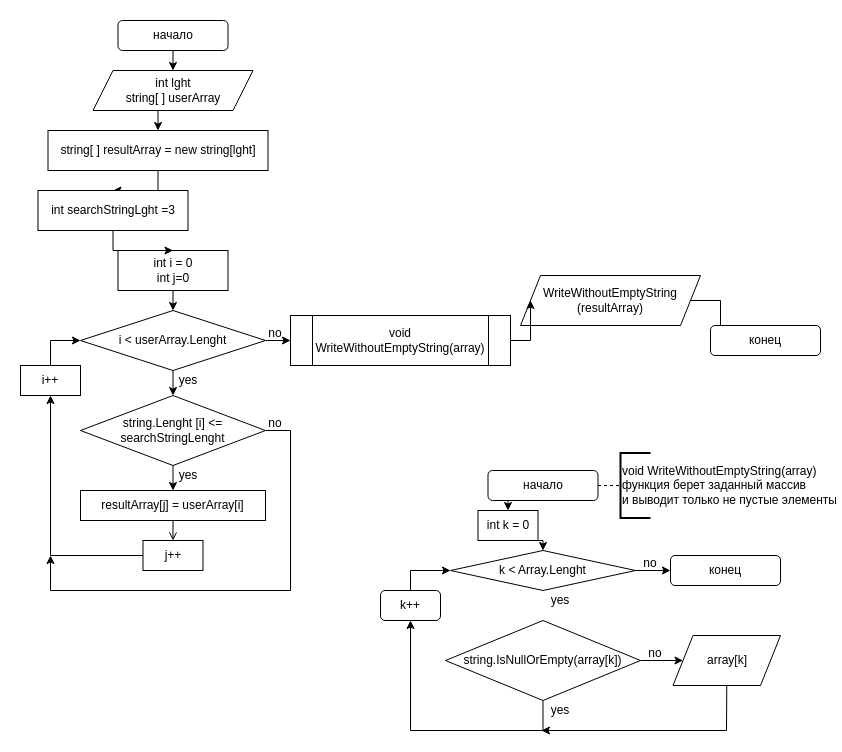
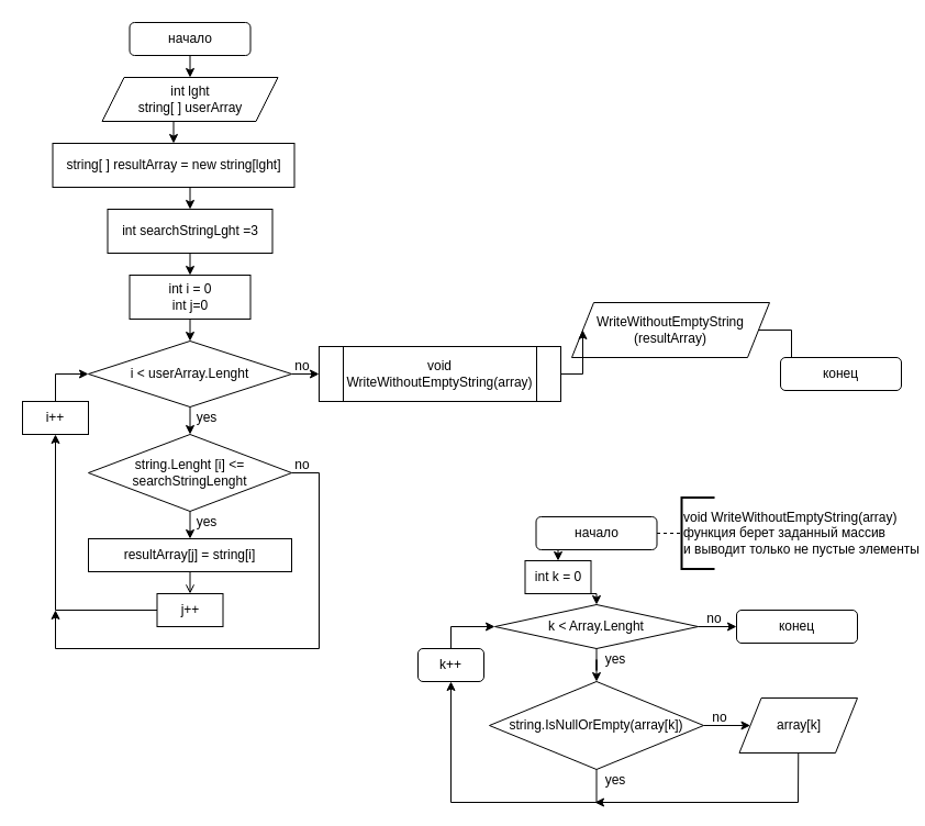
  <mxCell id="0" />
  <mxCell id="1" parent="0" />
  <mxCell id="2" style="edgeStyle=orthogonalEdgeStyle;rounded=0;orthogonalLoop=1;jettySize=auto;html=1;exitX=0.5;exitY=1;exitDx=0;exitDy=0;entryX=0.5;entryY=0;entryDx=0;entryDy=0;" edge="1" parent="1" source="3" target="5"><mxGeometry relative="1" as="geometry" /></mxCell>
  <mxCell id="3" value="начало" style="rounded=1;whiteSpace=wrap;html=1;" parent="1" vertex="1"><mxGeometry x="117.5" y="20" width="110" height="30" as="geometry" /></mxCell>
  <mxCell id="4" style="edgeStyle=orthogonalEdgeStyle;rounded=0;orthogonalLoop=1;jettySize=auto;html=1;exitX=0.5;exitY=1;exitDx=0;exitDy=0;entryX=0.5;entryY=0;entryDx=0;entryDy=0;" edge="1" parent="1" source="5" target="7"><mxGeometry relative="1" as="geometry" /></mxCell>
  <mxCell id="5" value="int lght&lt;br&gt;string[ ] userArray" style="shape=parallelogram;perimeter=parallelogramPerimeter;whiteSpace=wrap;html=1;fixedSize=1;" parent="1" vertex="1"><mxGeometry x="92.5" y="70" width="160" height="40" as="geometry" /></mxCell>
  <mxCell id="6" style="edgeStyle=orthogonalEdgeStyle;rounded=0;orthogonalLoop=1;jettySize=auto;html=1;exitX=0.5;exitY=1;exitDx=0;exitDy=0;entryX=0.5;entryY=0;entryDx=0;entryDy=0;" edge="1" parent="1" source="7" target="21"><mxGeometry relative="1" as="geometry" /></mxCell>
  <mxCell id="7" value="string[ ] resultArray = new string[lght]" style="rounded=0;whiteSpace=wrap;html=1;" parent="1" vertex="1"><mxGeometry x="47.5" y="130" width="220" height="40" as="geometry" /></mxCell>
  <mxCell id="8" style="edgeStyle=orthogonalEdgeStyle;rounded=0;orthogonalLoop=1;jettySize=auto;html=1;exitX=0.5;exitY=1;exitDx=0;exitDy=0;entryX=0.5;entryY=0;entryDx=0;entryDy=0;" edge="1" parent="1" source="9" target="12"><mxGeometry relative="1" as="geometry" /></mxCell>
  <mxCell id="9" value="int i = 0&lt;br&gt;int j=0" style="rounded=0;whiteSpace=wrap;html=1;" parent="1" vertex="1"><mxGeometry x="117.5" y="250" width="110" height="40" as="geometry" /></mxCell>
  <mxCell id="10" style="edgeStyle=orthogonalEdgeStyle;rounded=0;orthogonalLoop=1;jettySize=auto;html=1;exitX=1;exitY=0.5;exitDx=0;exitDy=0;entryX=0;entryY=0.5;entryDx=0;entryDy=0;" edge="1" parent="1" source="12" target="23"><mxGeometry relative="1" as="geometry" /></mxCell>
  <mxCell id="11" style="edgeStyle=orthogonalEdgeStyle;rounded=0;orthogonalLoop=1;jettySize=auto;html=1;exitX=0.5;exitY=1;exitDx=0;exitDy=0;entryX=0.5;entryY=0;entryDx=0;entryDy=0;" edge="1" parent="1" source="12" target="14"><mxGeometry relative="1" as="geometry" /></mxCell>
  <mxCell id="12" value="i &amp;lt; userArray.Lenght" style="rhombus;whiteSpace=wrap;html=1;" parent="1" vertex="1"><mxGeometry x="80" y="310" width="185" height="60" as="geometry" /></mxCell>
  <mxCell id="13" style="edgeStyle=orthogonalEdgeStyle;rounded=0;orthogonalLoop=1;jettySize=auto;html=1;exitX=0.5;exitY=1;exitDx=0;exitDy=0;entryX=0.5;entryY=0;entryDx=0;entryDy=0;" edge="1" parent="1" source="14" target="16"><mxGeometry relative="1" as="geometry" /></mxCell>
  <mxCell id="14" value="string.Lenght [i] &amp;lt;= searchStringLenght" style="rhombus;whiteSpace=wrap;html=1;" parent="1" vertex="1"><mxGeometry x="80" y="395" width="185" height="70" as="geometry" /></mxCell>
  <mxCell id="15" style="edgeStyle=orthogonalEdgeStyle;rounded=0;orthogonalLoop=1;jettySize=auto;html=1;exitX=0.5;exitY=1;exitDx=0;exitDy=0;entryX=0.5;entryY=0;entryDx=0;entryDy=0;endArrow=open;" edge="1" parent="1" source="16" target="26"><mxGeometry relative="1" as="geometry" /></mxCell>
- <mxCell id="16" value="resultArray[j] = userArray[i]" style="rounded=0;whiteSpace=wrap;html=1;" parent="1" vertex="1"><mxGeometry x="80" y="490" width="185" height="30" as="geometry" /></mxCell>
+ <mxCell id="16" value="resultArray[j] = string[i]" style="rounded=0;whiteSpace=wrap;html=1;" parent="1" vertex="1"><mxGeometry x="80" y="490" width="185" height="30" as="geometry" /></mxCell>
  <mxCell id="17" value="i++" style="rounded=0;whiteSpace=wrap;html=1;" parent="1" vertex="1"><mxGeometry x="20" y="365" width="60" height="30" as="geometry" /></mxCell>
  <mxCell id="18" style="edgeStyle=orthogonalEdgeStyle;rounded=0;orthogonalLoop=1;jettySize=auto;html=1;exitX=1;exitY=0.5;exitDx=0;exitDy=0;entryX=0;entryY=0.5;entryDx=0;entryDy=0;" edge="1" parent="1" source="19" target="24"><mxGeometry relative="1" as="geometry" /></mxCell>
  <mxCell id="19" value="WriteWithoutEmptyString (resultArray)" style="shape=parallelogram;perimeter=parallelogramPerimeter;whiteSpace=wrap;html=1;fixedSize=1;" parent="1" vertex="1"><mxGeometry x="520" y="275" width="180" height="50" as="geometry" /></mxCell>
  <mxCell id="20" style="edgeStyle=orthogonalEdgeStyle;rounded=0;orthogonalLoop=1;jettySize=auto;html=1;exitX=0.5;exitY=1;exitDx=0;exitDy=0;entryX=0.5;entryY=0;entryDx=0;entryDy=0;" edge="1" parent="1" source="21" target="9"><mxGeometry relative="1" as="geometry" /></mxCell>
- <mxCell id="21" value="int searchStringLght =3" style="rounded=0;whiteSpace=wrap;html=1;" vertex="1" parent="1"><mxGeometry x="37.5" y="190" width="150" height="40" as="geometry" /></mxCell>
+ <mxCell id="21" value="int searchStringLght =3" style="rounded=0;whiteSpace=wrap;html=1;" vertex="1" parent="1"><mxGeometry x="97.5" y="190" width="150" height="40" as="geometry" /></mxCell>
  <mxCell id="22" style="edgeStyle=orthogonalEdgeStyle;rounded=0;orthogonalLoop=1;jettySize=auto;html=1;exitX=1;exitY=0.5;exitDx=0;exitDy=0;entryX=0;entryY=0.5;entryDx=0;entryDy=0;" edge="1" parent="1" source="23" target="19"><mxGeometry relative="1" as="geometry" /></mxCell>
  <mxCell id="23" value="void WriteWithoutEmptyString(array)" style="shape=process;whiteSpace=wrap;html=1;backgroundOutline=1;" vertex="1" parent="1"><mxGeometry x="290" y="315" width="220" height="50" as="geometry" /></mxCell>
  <mxCell id="24" value="конец" style="rounded=1;whiteSpace=wrap;html=1;" vertex="1" parent="1"><mxGeometry x="710" y="325" width="110" height="30" as="geometry" /></mxCell>
  <mxCell id="25" style="edgeStyle=orthogonalEdgeStyle;rounded=0;orthogonalLoop=1;jettySize=auto;html=1;exitX=0;exitY=0.5;exitDx=0;exitDy=0;entryX=0.5;entryY=1;entryDx=0;entryDy=0;" edge="1" parent="1" source="26" target="17"><mxGeometry relative="1" as="geometry"><Array as="points"><mxPoint x="50" y="555" /></Array></mxGeometry></mxCell>
  <mxCell id="26" value="j++" style="rounded=0;whiteSpace=wrap;html=1;" vertex="1" parent="1"><mxGeometry x="142.5" y="540" width="60" height="30" as="geometry" /></mxCell>
  <mxCell id="27" style="edgeStyle=orthogonalEdgeStyle;rounded=0;orthogonalLoop=1;jettySize=auto;html=1;exitX=0.5;exitY=0;exitDx=0;exitDy=0;entryX=0;entryY=0.5;entryDx=0;entryDy=0;" edge="1" parent="1" source="28" target="34"><mxGeometry relative="1" as="geometry" /></mxCell>
  <mxCell id="28" value="k++" style="whiteSpace=wrap;html=1;rounded=1;" vertex="1" parent="1"><mxGeometry x="380" y="590" width="60" height="30" as="geometry" /></mxCell>
  <mxCell id="29" style="edgeStyle=orthogonalEdgeStyle;rounded=0;orthogonalLoop=1;jettySize=auto;html=1;exitX=0.5;exitY=1;exitDx=0;exitDy=0;" edge="1" parent="1"><mxGeometry relative="1" as="geometry"><mxPoint x="610" y="180" as="sourcePoint" /><mxPoint x="610" y="180" as="targetPoint" /></mxGeometry></mxCell>
  <mxCell id="30" style="edgeStyle=orthogonalEdgeStyle;rounded=0;orthogonalLoop=1;jettySize=auto;html=1;exitX=0.5;exitY=1;exitDx=0;exitDy=0;entryX=0.5;entryY=0;entryDx=0;entryDy=0;" edge="1" parent="1" source="31" target="36"><mxGeometry relative="1" as="geometry" /></mxCell>
  <mxCell id="31" value="начало" style="rounded=1;whiteSpace=wrap;html=1;" vertex="1" parent="1"><mxGeometry x="487.5" y="470" width="110" height="30" as="geometry" /></mxCell>
  <mxCell id="32" style="edgeStyle=orthogonalEdgeStyle;rounded=0;orthogonalLoop=1;jettySize=auto;html=1;exitX=1;exitY=0.5;exitDx=0;exitDy=0;entryX=0;entryY=0.5;entryDx=0;entryDy=0;" edge="1" parent="1" source="34" target="41"><mxGeometry relative="1" as="geometry" /></mxCell>
+ <mxCell id="33" value="" style="edgeStyle=orthogonalEdgeStyle;rounded=0;orthogonalLoop=1;jettySize=auto;html=1;" edge="1" parent="1" source="34" target="39"><mxGeometry relative="1" as="geometry" /></mxCell>
  <mxCell id="34" value="k &amp;lt; Array.Lenght" style="rhombus;whiteSpace=wrap;html=1;" vertex="1" parent="1"><mxGeometry x="450" y="550" width="185" height="40" as="geometry" /></mxCell>
  <mxCell id="35" style="edgeStyle=orthogonalEdgeStyle;rounded=0;orthogonalLoop=1;jettySize=auto;html=1;exitX=0.5;exitY=1;exitDx=0;exitDy=0;entryX=0.5;entryY=0;entryDx=0;entryDy=0;" edge="1" parent="1" source="36" target="34"><mxGeometry relative="1" as="geometry" /></mxCell>
  <mxCell id="36" value="int k = 0" style="rounded=0;whiteSpace=wrap;html=1;" vertex="1" parent="1"><mxGeometry x="477.5" y="510" width="60" height="30" as="geometry" /></mxCell>
  <mxCell id="37" style="edgeStyle=orthogonalEdgeStyle;rounded=0;orthogonalLoop=1;jettySize=auto;html=1;exitX=0.5;exitY=1;exitDx=0;exitDy=0;entryX=0.5;entryY=1;entryDx=0;entryDy=0;" edge="1" parent="1" source="39" target="28"><mxGeometry relative="1" as="geometry"><Array as="points"><mxPoint x="543" y="730" /><mxPoint x="410" y="730" /></Array></mxGeometry></mxCell>
  <mxCell id="38" value="" style="edgeStyle=orthogonalEdgeStyle;rounded=0;orthogonalLoop=1;jettySize=auto;html=1;" edge="1" parent="1" source="39" target="40"><mxGeometry relative="1" as="geometry" /></mxCell>
  <mxCell id="39" value="string.IsNullOrEmpty(array[k])" style="rhombus;whiteSpace=wrap;html=1;" vertex="1" parent="1"><mxGeometry x="445" y="620" width="195" height="80" as="geometry" /></mxCell>
  <mxCell id="40" value="array[k]" style="shape=parallelogram;perimeter=parallelogramPerimeter;whiteSpace=wrap;html=1;fixedSize=1;" vertex="1" parent="1"><mxGeometry x="672.5" y="635" width="107.5" height="50" as="geometry" /></mxCell>
  <mxCell id="41" value="конец" style="rounded=1;whiteSpace=wrap;html=1;" vertex="1" parent="1"><mxGeometry x="670" y="555" width="110" height="30" as="geometry" /></mxCell>
  <mxCell id="42" value="" style="endArrow=none;html=1;entryX=0.5;entryY=0;entryDx=0;entryDy=0;" edge="1" parent="1" target="17"><mxGeometry width="50" height="50" relative="1" as="geometry"><mxPoint x="50" y="340" as="sourcePoint" /><mxPoint x="270" y="400" as="targetPoint" /></mxGeometry></mxCell>
  <mxCell id="43" value="" style="endArrow=classic;html=1;" edge="1" parent="1"><mxGeometry width="50" height="50" relative="1" as="geometry"><mxPoint x="50" y="340" as="sourcePoint" /><mxPoint x="80" y="340" as="targetPoint" /></mxGeometry></mxCell>
  <mxCell id="44" value="yes" style="text;html=1;strokeColor=none;fillColor=none;align=center;verticalAlign=middle;whiteSpace=wrap;rounded=0;" vertex="1" parent="1"><mxGeometry x="167.5" y="465" width="40" height="20" as="geometry" /></mxCell>
  <mxCell id="45" value="yes" style="text;html=1;strokeColor=none;fillColor=none;align=center;verticalAlign=middle;whiteSpace=wrap;rounded=0;" vertex="1" parent="1"><mxGeometry x="167.5" y="370" width="40" height="20" as="geometry" /></mxCell>
  <mxCell id="46" value="yes" style="text;html=1;strokeColor=none;fillColor=none;align=center;verticalAlign=middle;whiteSpace=wrap;rounded=0;" vertex="1" parent="1"><mxGeometry x="540" y="700" width="40" height="20" as="geometry" /></mxCell>
  <mxCell id="47" value="yes" style="text;html=1;strokeColor=none;fillColor=none;align=center;verticalAlign=middle;whiteSpace=wrap;rounded=0;" vertex="1" parent="1"><mxGeometry x="540" y="590" width="40" height="20" as="geometry" /></mxCell>
  <mxCell id="48" value="no" style="text;html=1;strokeColor=none;fillColor=none;align=center;verticalAlign=middle;whiteSpace=wrap;rounded=0;" vertex="1" parent="1"><mxGeometry x="255" y="413" width="40" height="20" as="geometry" /></mxCell>
  <mxCell id="49" value="no" style="text;html=1;strokeColor=none;fillColor=none;align=center;verticalAlign=middle;whiteSpace=wrap;rounded=0;" vertex="1" parent="1"><mxGeometry x="255" y="323" width="40" height="20" as="geometry" /></mxCell>
  <mxCell id="50" value="no" style="text;html=1;strokeColor=none;fillColor=none;align=center;verticalAlign=middle;whiteSpace=wrap;rounded=0;" vertex="1" parent="1"><mxGeometry x="635" y="643" width="40" height="20" as="geometry" /></mxCell>
  <mxCell id="51" value="no" style="text;html=1;strokeColor=none;fillColor=none;align=center;verticalAlign=middle;whiteSpace=wrap;rounded=0;" vertex="1" parent="1"><mxGeometry x="630" y="553" width="40" height="20" as="geometry" /></mxCell>
  <mxCell id="52" value="" style="endArrow=none;html=1;entryX=0.5;entryY=1;entryDx=0;entryDy=0;" edge="1" parent="1" target="40"><mxGeometry width="50" height="50" relative="1" as="geometry"><mxPoint x="726" y="730" as="sourcePoint" /><mxPoint x="520" y="590" as="targetPoint" /></mxGeometry></mxCell>
  <mxCell id="53" value="" style="endArrow=classic;html=1;" edge="1" parent="1"><mxGeometry width="50" height="50" relative="1" as="geometry"><mxPoint x="726" y="730" as="sourcePoint" /><mxPoint x="541" y="730" as="targetPoint" /></mxGeometry></mxCell>
  <mxCell id="54" value="" style="endArrow=none;html=1;exitX=1;exitY=0.5;exitDx=0;exitDy=0;" edge="1" parent="1" source="14"><mxGeometry width="50" height="50" relative="1" as="geometry"><mxPoint x="350" y="530" as="sourcePoint" /><mxPoint x="290" y="430" as="targetPoint" /></mxGeometry></mxCell>
  <mxCell id="55" value="" style="endArrow=none;html=1;" edge="1" parent="1"><mxGeometry width="50" height="50" relative="1" as="geometry"><mxPoint x="290" y="590" as="sourcePoint" /><mxPoint x="290" y="430" as="targetPoint" /></mxGeometry></mxCell>
  <mxCell id="56" value="" style="endArrow=none;html=1;" edge="1" parent="1"><mxGeometry width="50" height="50" relative="1" as="geometry"><mxPoint x="290" y="590" as="sourcePoint" /><mxPoint x="50" y="590" as="targetPoint" /></mxGeometry></mxCell>
  <mxCell id="57" value="" style="endArrow=classic;html=1;" edge="1" parent="1"><mxGeometry width="50" height="50" relative="1" as="geometry"><mxPoint x="50" y="590" as="sourcePoint" /><mxPoint x="50" y="555" as="targetPoint" /></mxGeometry></mxCell>
  <mxCell id="58" value="&lt;span style=&quot;text-align: center&quot;&gt;void WriteWithoutEmptyString(array)&lt;br&gt;функция берет заданный массив &lt;br&gt;и выводит только не пустые элементы&lt;br&gt;&lt;/span&gt;" style="strokeWidth=2;html=1;shape=mxgraph.flowchart.annotation_1;align=left;pointerEvents=1;" vertex="1" parent="1"><mxGeometry x="620" y="452.5" width="30" height="65" as="geometry" /></mxCell>
  <mxCell id="59" value="" style="endArrow=none;dashed=1;html=1;entryX=0;entryY=0.5;entryDx=0;entryDy=0;entryPerimeter=0;exitX=1;exitY=0.5;exitDx=0;exitDy=0;" edge="1" parent="1" source="31" target="58"><mxGeometry width="50" height="50" relative="1" as="geometry"><mxPoint x="500" y="520" as="sourcePoint" /><mxPoint x="550" y="470" as="targetPoint" /></mxGeometry></mxCell>
